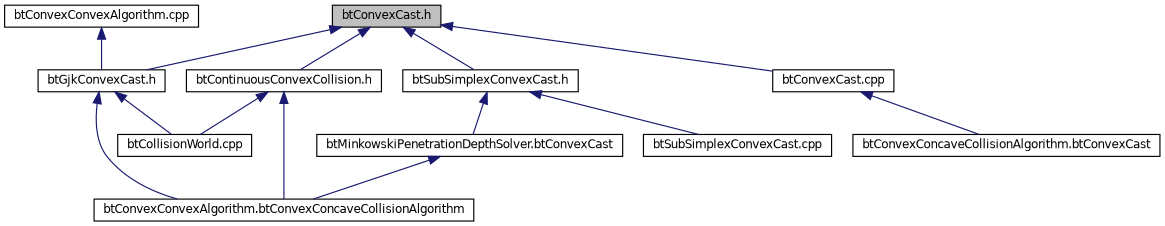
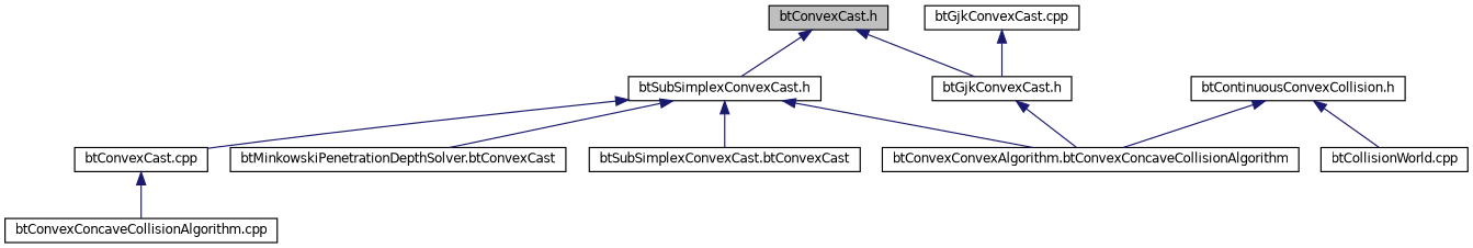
  digraph {
    node [color=black fillcolor=white fontname=Helvetica fontsize=10 shape=record style=filled]
    edge [color=midnightblue dir=back fontname=Helvetica fontsize=10 labelfontname=Helvetica labelfontsize=10 style=solid]
    n1 [fillcolor=grey75 fontcolor=black height=0.2 label="btConvexCast.h" width=0.4]
    n2 [height=0.2 label="btContinuousConvexCollision.h" width=0.4]
    n3 [height=0.2 label="btConvexCast.cpp" width=0.4]
    n4 [height=0.2 label="btGjkConvexCast.h" width=0.4]
    n5 [height=0.2 label="btSubSimplexConvexCast.h" width=0.4]
    n6 [height=0.2 label="btCollisionWorld.cpp" width=0.4]
    n7 [height=0.2 label="btConvexConvexAlgorithm.btConvexConcaveCollisionAlgorithm" width=0.4]
-   n8 [height=0.2 label="btConvexConcaveCollisionAlgorithm.btConvexCast" width=0.4]
+   n8 [height=0.2 label="btConvexConcaveCollisionAlgorithm.cpp" width=0.4]
    n9 [height=0.2 label="btMinkowskiPenetrationDepthSolver.btConvexCast" width=0.4]
-   n10 [height=0.2 label="btSubSimplexConvexCast.cpp" width=0.4]
-   n11 [height=0.2 label="btConvexConvexAlgorithm.cpp" width=0.4]
-   n1 -> n2
-   n1 -> n3
+   n10 [height=0.2 label="btSubSimplexConvexCast.btConvexCast" width=0.4]
+   n11 [height=0.2 label="btGjkConvexCast.cpp" width=0.4]
+   n5 -> n3
    n1 -> n4
    n1 -> n5
    n2 -> n6
    n2 -> n7
    n3 -> n8
-   n4 -> n6
    n4 -> n7
-   n9 -> n7
+   n5 -> n7
    n5 -> n9
    n5 -> n10
    n11 -> n4
  }
